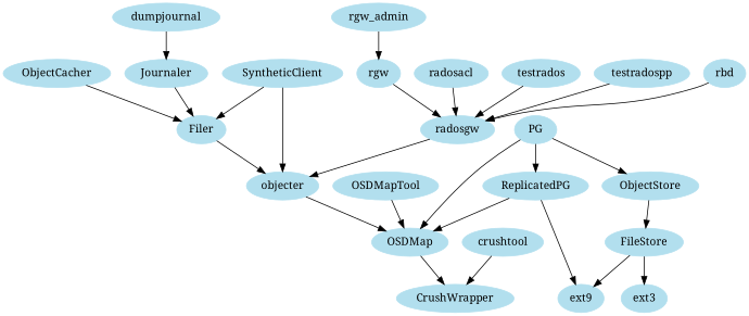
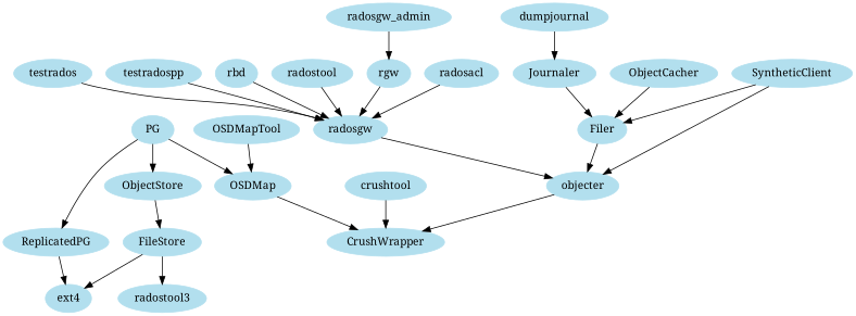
  digraph {
    node [color=lightblue2 fontname=Serif style=filled]
    n1 [label=radosgw]
    testrados
    objecter
    OSDMap
    testradospp
    rbd
-   radosgw_admin [label=rgw_admin]
+   radostool
+   radosgw_admin
    rgw
    radosacl
    CrushWrapper
    ObjectCacher
    Filer
    dumpjournal
    Journaler
    SyntheticClient
    PG
    ObjectStore
    ReplicatedPG
    FileStore
-   ext4 [label=ext9]
-   ext3
+   ext4
+   ext3 [label=radostool3]
    crushtool
    OSDMapTool
    n1 -> objecter
    testrados -> n1
-   objecter -> OSDMap
+   objecter -> CrushWrapper
    OSDMap -> CrushWrapper
    testradospp -> n1
    rbd -> n1
+   radostool -> n1
    radosgw_admin -> rgw
    rgw -> n1
    radosacl -> n1
    ObjectCacher -> Filer
    Filer -> objecter
    dumpjournal -> Journaler
    Journaler -> Filer
    SyntheticClient -> objecter
    SyntheticClient -> Filer
    PG -> OSDMap
    PG -> ObjectStore
    PG -> ReplicatedPG
    ObjectStore -> FileStore
-   ReplicatedPG -> OSDMap
    ReplicatedPG -> ext4
    FileStore -> ext4
    FileStore -> ext3
    crushtool -> CrushWrapper
    OSDMapTool -> OSDMap
  }
